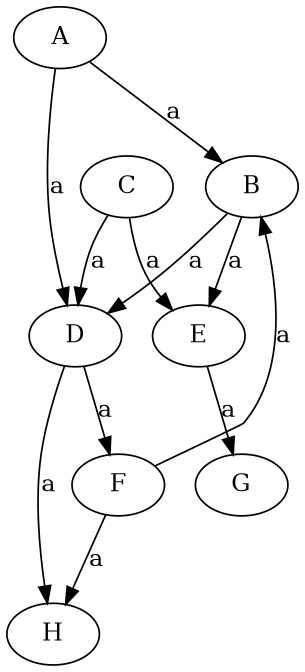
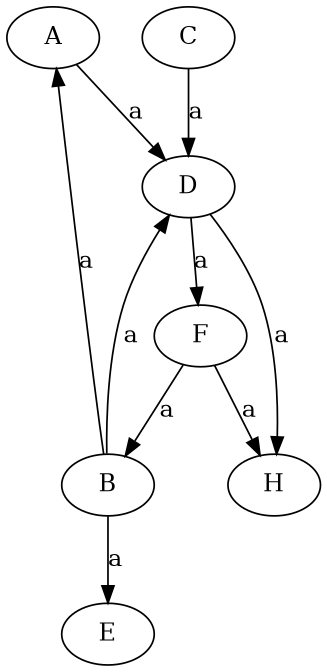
  digraph {
    A
    B
    D
    E
    C
    F
    H
-   G
-   A -> B [label=a]
+   B -> A [label=a]
    A -> D [label=a]
    B -> D [label=a]
    B -> E [label=a]
    D -> F [label=a]
    D -> H [label=a]
-   E -> G [label=a]
    C -> D [label=a]
-   C -> E [label=a]
    F -> B [label=a]
    F -> H [label=a]
  }
